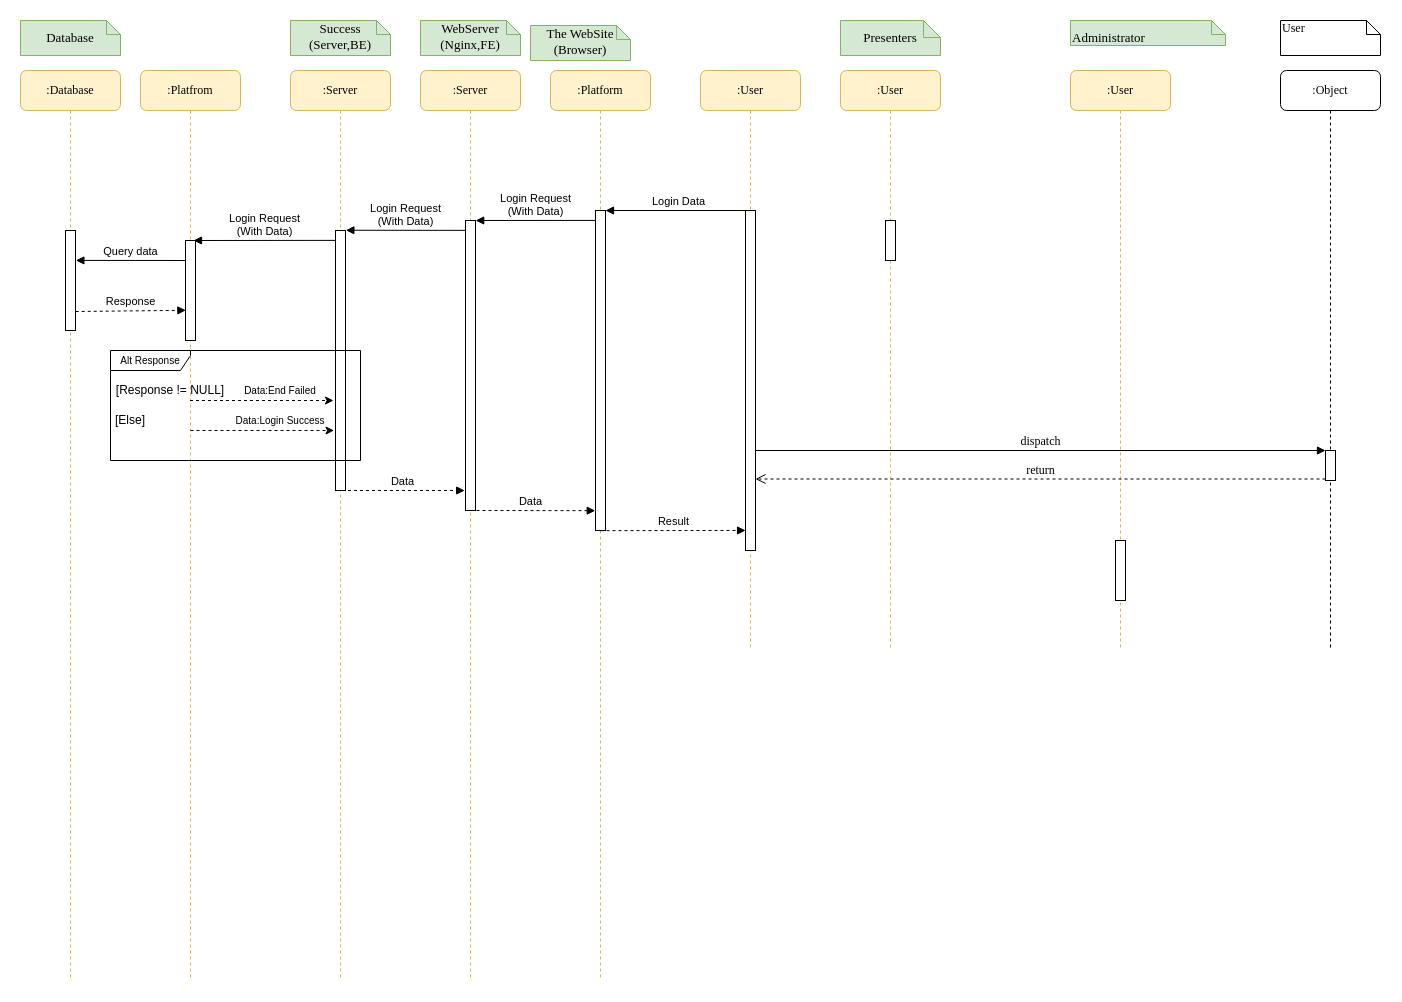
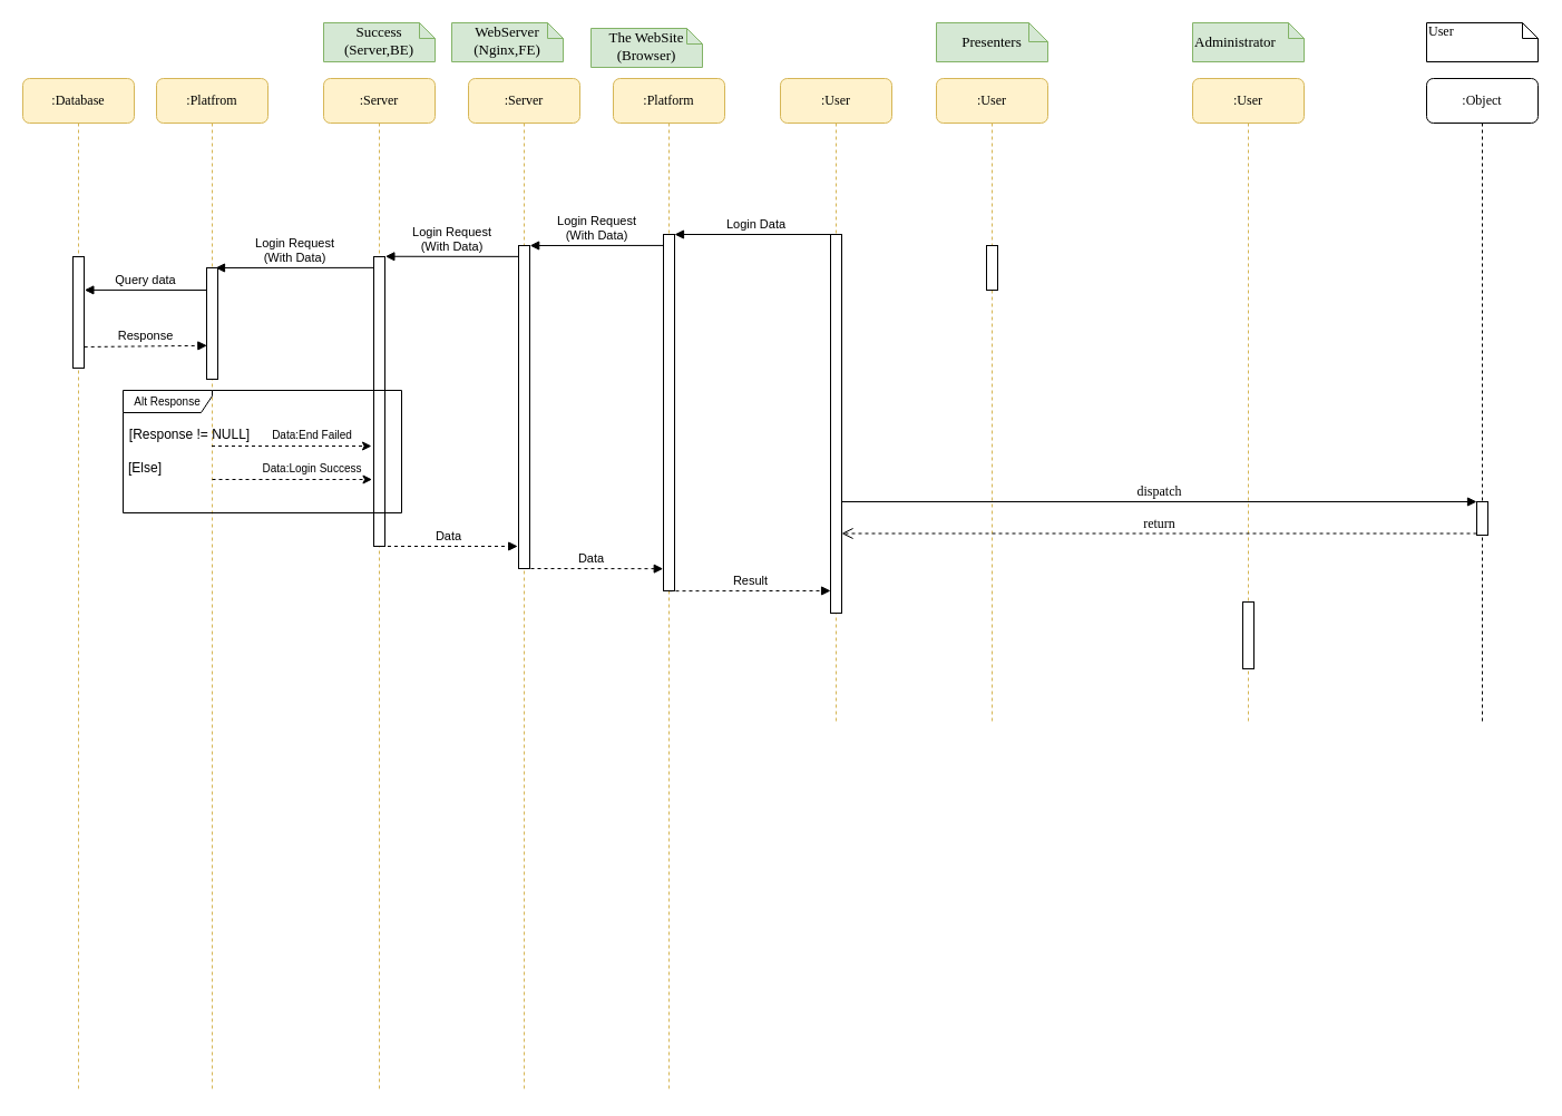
  <mxCell id="0" />
  <mxCell id="1" parent="0" />
  <mxCell id="2" value=":Database" style="shape=umlLifeline;perimeter=lifelinePerimeter;whiteSpace=wrap;html=1;container=1;collapsible=0;recursiveResize=0;outlineConnect=0;rounded=1;shadow=0;comic=0;labelBackgroundColor=none;strokeWidth=1;fontFamily=Verdana;fontSize=12;align=center;fillColor=#fff2cc;strokeColor=#d6b656;" parent="1" vertex="1"><mxGeometry x="20" y="70" width="100" height="910" as="geometry" /></mxCell>
  <mxCell id="3" value="" style="html=1;points=[];perimeter=orthogonalPerimeter;rounded=0;shadow=0;comic=0;labelBackgroundColor=none;strokeWidth=1;fontFamily=Verdana;fontSize=12;align=center;" parent="2" vertex="1"><mxGeometry x="45" y="160" width="10" height="100" as="geometry" /></mxCell>
  <mxCell id="4" value=":Platfrom" style="shape=umlLifeline;perimeter=lifelinePerimeter;whiteSpace=wrap;html=1;container=1;collapsible=0;recursiveResize=0;outlineConnect=0;rounded=1;shadow=0;comic=0;labelBackgroundColor=none;strokeWidth=1;fontFamily=Verdana;fontSize=12;align=center;fillColor=#fff2cc;strokeColor=#d6b656;" parent="1" vertex="1"><mxGeometry x="140" y="70" width="100" height="910" as="geometry" /></mxCell>
  <mxCell id="5" value="" style="html=1;points=[];perimeter=orthogonalPerimeter;rounded=0;shadow=0;comic=0;labelBackgroundColor=none;strokeWidth=1;fontFamily=Verdana;fontSize=12;align=center;" parent="4" vertex="1"><mxGeometry x="45" y="170" width="10" height="100" as="geometry" /></mxCell>
  <mxCell id="6" value=":User" style="shape=umlLifeline;perimeter=lifelinePerimeter;whiteSpace=wrap;html=1;container=1;collapsible=0;recursiveResize=0;outlineConnect=0;rounded=1;shadow=0;comic=0;labelBackgroundColor=none;strokeWidth=1;fontFamily=Verdana;fontSize=12;align=center;fillColor=#fff2cc;strokeColor=#d6b656;" parent="1" vertex="1"><mxGeometry x="700" y="70" width="100" height="580" as="geometry" /></mxCell>
  <mxCell id="7" value="" style="html=1;points=[];perimeter=orthogonalPerimeter;rounded=0;shadow=0;comic=0;labelBackgroundColor=none;strokeWidth=1;fontFamily=Verdana;fontSize=12;align=center;" parent="6" vertex="1"><mxGeometry x="45" y="140" width="10" height="340" as="geometry" /></mxCell>
  <mxCell id="8" value=":User" style="shape=umlLifeline;perimeter=lifelinePerimeter;whiteSpace=wrap;html=1;container=1;collapsible=0;recursiveResize=0;outlineConnect=0;rounded=1;shadow=0;comic=0;labelBackgroundColor=none;strokeWidth=1;fontFamily=Verdana;fontSize=12;align=center;fillColor=#fff2cc;strokeColor=#d6b656;" parent="1" vertex="1"><mxGeometry x="840" y="70" width="100" height="580" as="geometry" /></mxCell>
  <mxCell id="9" value="" style="html=1;points=[];perimeter=orthogonalPerimeter;rounded=0;shadow=0;comic=0;labelBackgroundColor=none;strokeWidth=1;fontFamily=Verdana;fontSize=12;align=center;" parent="8" vertex="1"><mxGeometry x="45" y="150" width="10" height="40" as="geometry" /></mxCell>
  <mxCell id="10" value=":User" style="shape=umlLifeline;perimeter=lifelinePerimeter;whiteSpace=wrap;html=1;container=1;collapsible=0;recursiveResize=0;outlineConnect=0;rounded=1;shadow=0;comic=0;labelBackgroundColor=none;strokeWidth=1;fontFamily=Verdana;fontSize=12;align=center;fillColor=#fff2cc;strokeColor=#d6b656;" parent="1" vertex="1"><mxGeometry x="1070" y="70" width="100" height="580" as="geometry" /></mxCell>
  <mxCell id="11" value="" style="html=1;points=[];perimeter=orthogonalPerimeter;rounded=0;shadow=0;comic=0;labelBackgroundColor=none;strokeWidth=1;fontFamily=Verdana;fontSize=12;align=center;" parent="10" vertex="1"><mxGeometry x="45" y="470" width="10" height="60" as="geometry" /></mxCell>
  <mxCell id="12" value=":Object" style="shape=umlLifeline;perimeter=lifelinePerimeter;whiteSpace=wrap;html=1;container=1;collapsible=0;recursiveResize=0;outlineConnect=0;rounded=1;shadow=0;comic=0;labelBackgroundColor=none;strokeWidth=1;fontFamily=Verdana;fontSize=12;align=center;" parent="1" vertex="1"><mxGeometry x="1280" y="70" width="100" height="580" as="geometry" /></mxCell>
  <mxCell id="13" value="" style="html=1;points=[];perimeter=orthogonalPerimeter;rounded=0;shadow=0;comic=0;labelBackgroundColor=none;strokeColor=#000000;strokeWidth=1;fillColor=#FFFFFF;fontFamily=Verdana;fontSize=12;fontColor=#000000;align=center;" parent="12" vertex="1"><mxGeometry x="45" y="380" width="10" height="30" as="geometry" /></mxCell>
  <mxCell id="14" value=":Platform" style="shape=umlLifeline;perimeter=lifelinePerimeter;whiteSpace=wrap;html=1;container=1;collapsible=0;recursiveResize=0;outlineConnect=0;rounded=1;shadow=0;comic=0;labelBackgroundColor=none;strokeWidth=1;fontFamily=Verdana;fontSize=12;align=center;fillColor=#fff2cc;strokeColor=#d6b656;" parent="1" vertex="1"><mxGeometry x="550" y="70" width="100" height="910" as="geometry" /></mxCell>
  <mxCell id="15" value="" style="html=1;points=[];perimeter=orthogonalPerimeter;rounded=0;shadow=0;comic=0;labelBackgroundColor=none;strokeWidth=1;fontFamily=Verdana;fontSize=12;align=center;" parent="14" vertex="1"><mxGeometry x="45" y="140" width="10" height="320" as="geometry" /></mxCell>
  <mxCell id="16" value="dispatch" style="html=1;verticalAlign=bottom;endArrow=block;entryX=0;entryY=0;labelBackgroundColor=none;fontFamily=Verdana;fontSize=12;" parent="1" target="13" edge="1"><mxGeometry relative="1" as="geometry"><mxPoint x="755" y="450" as="sourcePoint" /></mxGeometry></mxCell>
  <mxCell id="17" value="return" style="html=1;verticalAlign=bottom;endArrow=open;dashed=1;endSize=8;exitX=0;exitY=0.95;labelBackgroundColor=none;fontFamily=Verdana;fontSize=12;" parent="1" source="13" edge="1"><mxGeometry relative="1" as="geometry"><mxPoint x="755" y="478.5" as="targetPoint" /></mxGeometry></mxCell>
  <mxCell id="18" value="&lt;div&gt;&lt;span style=&quot;line-height: 120% ; font-size: 13px&quot;&gt;The WebSite&lt;/span&gt;&lt;/div&gt;&lt;div&gt;&lt;span style=&quot;line-height: 120% ; font-size: 13px&quot;&gt;(Browser)&lt;/span&gt;&lt;/div&gt;" style="shape=note;whiteSpace=wrap;html=1;size=14;verticalAlign=top;align=center;spacingTop=-6;rounded=0;shadow=0;comic=0;labelBackgroundColor=none;strokeWidth=1;fontFamily=Verdana;fontSize=12;fillColor=#d5e8d4;strokeColor=#82b366;" parent="1" vertex="1"><mxGeometry x="530" y="25" width="100" height="35" as="geometry" /></mxCell>
- <mxCell id="19" value="&lt;font style=&quot;font-size: 13px ; line-height: 260%&quot;&gt;Database&lt;/font&gt;" style="shape=note;whiteSpace=wrap;html=1;size=14;verticalAlign=top;align=center;spacingTop=-6;rounded=0;shadow=0;comic=0;labelBackgroundColor=none;strokeWidth=1;fontFamily=Verdana;fontSize=12;fillColor=#d5e8d4;strokeColor=#82b366;" parent="1" vertex="1"><mxGeometry x="20" y="20" width="100" height="35" as="geometry" /></mxCell>
  <mxCell id="20" value="&lt;font style=&quot;font-size: 13px ; line-height: 260%&quot;&gt;Presenters&lt;/font&gt;" style="shape=note;whiteSpace=wrap;html=1;size=17;verticalAlign=top;align=center;spacingTop=-6;rounded=0;shadow=0;comic=0;labelBackgroundColor=none;strokeWidth=1;fontFamily=Verdana;fontSize=12;fillColor=#d5e8d4;strokeColor=#82b366;" parent="1" vertex="1"><mxGeometry x="840" y="20" width="100" height="35" as="geometry" /></mxCell>
- <mxCell id="21" value="&lt;font style=&quot;font-size: 13px ; line-height: 260%&quot;&gt;Administrator&lt;/font&gt;" style="shape=note;whiteSpace=wrap;html=1;size=14;verticalAlign=top;align=left;spacingTop=-6;rounded=0;shadow=0;comic=0;labelBackgroundColor=none;strokeWidth=1;fontFamily=Verdana;fontSize=12;fillColor=#d5e8d4;strokeColor=#82b366;" parent="1" vertex="1"><mxGeometry x="1070" y="20" width="155" height="25" as="geometry" /></mxCell>
+ <mxCell id="21" value="&lt;font style=&quot;font-size: 13px ; line-height: 260%&quot;&gt;Administrator&lt;/font&gt;" style="shape=note;whiteSpace=wrap;html=1;size=14;verticalAlign=top;align=left;spacingTop=-6;rounded=0;shadow=0;comic=0;labelBackgroundColor=none;strokeWidth=1;fontFamily=Verdana;fontSize=12;fillColor=#d5e8d4;strokeColor=#82b366;" parent="1" vertex="1"><mxGeometry x="1070" y="20" width="100" height="35" as="geometry" /></mxCell>
  <mxCell id="22" value="User" style="shape=note;whiteSpace=wrap;html=1;size=14;verticalAlign=top;align=left;spacingTop=-6;rounded=0;shadow=0;comic=0;labelBackgroundColor=none;strokeWidth=1;fontFamily=Verdana;fontSize=12" parent="1" vertex="1"><mxGeometry x="1280" y="20" width="100" height="35" as="geometry" /></mxCell>
- <mxCell id="23" value="&lt;div style=&quot;font-size: 13px&quot;&gt;WebServer&lt;/div&gt;&lt;div style=&quot;font-size: 13px&quot;&gt;(Nginx,FE)&lt;/div&gt;" style="shape=note;whiteSpace=wrap;html=1;size=14;verticalAlign=top;align=center;spacingTop=-6;rounded=0;shadow=0;comic=0;labelBackgroundColor=none;strokeWidth=1;fontFamily=Verdana;fontSize=12;fillColor=#d5e8d4;strokeColor=#82b366;" vertex="1" parent="1"><mxGeometry x="420" y="20" width="100" height="35" as="geometry" /></mxCell>
+ <mxCell id="23" value="&lt;div style=&quot;font-size: 13px&quot;&gt;WebServer&lt;/div&gt;&lt;div style=&quot;font-size: 13px&quot;&gt;(Nginx,FE)&lt;/div&gt;" style="shape=note;whiteSpace=wrap;html=1;size=14;verticalAlign=top;align=center;spacingTop=-6;rounded=0;shadow=0;comic=0;labelBackgroundColor=none;strokeWidth=1;fontFamily=Verdana;fontSize=12;fillColor=#d5e8d4;strokeColor=#82b366;" vertex="1" parent="1"><mxGeometry x="405" y="20" width="100" height="35" as="geometry" /></mxCell>
  <mxCell id="24" value=":Server" style="shape=umlLifeline;perimeter=lifelinePerimeter;whiteSpace=wrap;html=1;container=1;collapsible=0;recursiveResize=0;outlineConnect=0;rounded=1;shadow=0;comic=0;labelBackgroundColor=none;strokeWidth=1;fontFamily=Verdana;fontSize=12;align=center;fillColor=#fff2cc;strokeColor=#d6b656;" vertex="1" parent="1"><mxGeometry x="420" y="70" width="100" height="910" as="geometry" /></mxCell>
  <mxCell id="25" value="" style="html=1;points=[];perimeter=orthogonalPerimeter;rounded=0;shadow=0;comic=0;labelBackgroundColor=none;strokeWidth=1;fontFamily=Verdana;fontSize=12;align=center;" vertex="1" parent="24"><mxGeometry x="45" y="150" width="10" height="290" as="geometry" /></mxCell>
  <mxCell id="26" value=":Server" style="shape=umlLifeline;perimeter=lifelinePerimeter;whiteSpace=wrap;html=1;container=1;collapsible=0;recursiveResize=0;outlineConnect=0;rounded=1;shadow=0;comic=0;labelBackgroundColor=none;strokeWidth=1;fontFamily=Verdana;fontSize=12;align=center;fillColor=#fff2cc;strokeColor=#d6b656;" vertex="1" parent="1"><mxGeometry x="290" y="70" width="100" height="910" as="geometry" /></mxCell>
  <mxCell id="27" value="" style="html=1;points=[];perimeter=orthogonalPerimeter;rounded=0;shadow=0;comic=0;labelBackgroundColor=none;strokeWidth=1;fontFamily=Verdana;fontSize=12;align=center;" vertex="1" parent="26"><mxGeometry x="45" y="160" width="10" height="260" as="geometry" /></mxCell>
  <mxCell id="28" value="&lt;div style=&quot;font-size: 13px&quot;&gt;Success&lt;/div&gt;&lt;div style=&quot;font-size: 13px&quot;&gt;(Server,BE)&lt;/div&gt;" style="shape=note;whiteSpace=wrap;html=1;size=14;verticalAlign=top;align=center;spacingTop=-6;rounded=0;shadow=0;comic=0;labelBackgroundColor=none;strokeWidth=1;fontFamily=Verdana;fontSize=12;fillColor=#d5e8d4;strokeColor=#82b366;" vertex="1" parent="1"><mxGeometry x="290" y="20" width="100" height="35" as="geometry" /></mxCell>
  <mxCell id="29" value="Login Data" style="html=1;verticalAlign=bottom;endArrow=block;" edge="1" parent="1" source="6" target="15"><mxGeometry width="80" relative="1" as="geometry"><mxPoint x="630" y="210" as="sourcePoint" /><mxPoint x="610" y="210" as="targetPoint" /><Array as="points"><mxPoint x="750" y="210" /></Array></mxGeometry></mxCell>
  <mxCell id="30" value="Login Request&lt;br&gt;(With Data)" style="html=1;verticalAlign=bottom;endArrow=block;entryX=1.019;entryY=0;entryDx=0;entryDy=0;entryPerimeter=0;exitX=-0.029;exitY=0.031;exitDx=0;exitDy=0;exitPerimeter=0;" edge="1" parent="1" source="15" target="25"><mxGeometry width="80" relative="1" as="geometry"><mxPoint x="593" y="220" as="sourcePoint" /><mxPoint x="480" y="221" as="targetPoint" /><Array as="points" /></mxGeometry></mxCell>
  <mxCell id="31" value="Login Request&lt;br&gt;(With Data)" style="html=1;verticalAlign=bottom;endArrow=block;exitX=-0.011;exitY=0.034;exitDx=0;exitDy=0;exitPerimeter=0;entryX=1.037;entryY=-0.001;entryDx=0;entryDy=0;entryPerimeter=0;" edge="1" parent="1" source="25" target="27"><mxGeometry width="80" relative="1" as="geometry"><mxPoint x="463" y="230" as="sourcePoint" /><mxPoint x="350" y="231" as="targetPoint" /><Array as="points" /></mxGeometry></mxCell>
  <mxCell id="32" value="Login Request&lt;br&gt;(With Data)" style="html=1;verticalAlign=bottom;endArrow=block;exitX=-0.026;exitY=0.038;exitDx=0;exitDy=0;exitPerimeter=0;" edge="1" parent="1" source="27"><mxGeometry width="80" relative="1" as="geometry"><mxPoint x="329.3" y="239.94" as="sourcePoint" /><mxPoint x="193" y="240" as="targetPoint" /><Array as="points" /></mxGeometry></mxCell>
  <mxCell id="33" value="Query data" style="html=1;verticalAlign=bottom;endArrow=block;entryX=1.039;entryY=0.299;entryDx=0;entryDy=0;entryPerimeter=0;" edge="1" parent="1" target="3"><mxGeometry width="80" relative="1" as="geometry"><mxPoint x="185" y="260" as="sourcePoint" /><mxPoint x="77" y="260" as="targetPoint" /><Array as="points" /></mxGeometry></mxCell>
  <mxCell id="34" value="Response" style="html=1;verticalAlign=bottom;endArrow=block;exitX=1.02;exitY=0.81;exitDx=0;exitDy=0;exitPerimeter=0;entryX=0.033;entryY=0.698;entryDx=0;entryDy=0;entryPerimeter=0;dashed=1;" edge="1" parent="1" source="3" target="5"><mxGeometry width="80" relative="1" as="geometry"><mxPoint x="80" y="290" as="sourcePoint" /><mxPoint x="160" y="290" as="targetPoint" /></mxGeometry></mxCell>
  <mxCell id="35" value="&lt;font style=&quot;font-size: 10px&quot;&gt;Alt Response&lt;/font&gt;" style="shape=umlFrame;whiteSpace=wrap;html=1;width=80;height=20;" vertex="1" parent="1"><mxGeometry x="110" y="350" width="250" height="110" as="geometry" /></mxCell>
  <mxCell id="36" value="[Response != NULL]" style="text;html=1;strokeColor=none;fillColor=none;align=center;verticalAlign=middle;whiteSpace=wrap;rounded=0;" vertex="1" parent="1"><mxGeometry x="110" y="380" width="120" height="20" as="geometry" /></mxCell>
  <mxCell id="37" value="[Else]" style="text;html=1;strokeColor=none;fillColor=none;align=center;verticalAlign=middle;whiteSpace=wrap;rounded=0;" vertex="1" parent="1"><mxGeometry x="110" y="410" width="40" height="20" as="geometry" /></mxCell>
  <mxCell id="38" value="" style="endArrow=classic;html=1;dashed=1;" edge="1" parent="1" source="4"><mxGeometry width="50" height="50" relative="1" as="geometry"><mxPoint x="210" y="410" as="sourcePoint" /><mxPoint x="333" y="400" as="targetPoint" /></mxGeometry></mxCell>
  <mxCell id="39" value="&lt;font style=&quot;font-size: 10px&quot;&gt;Data:End Failed&lt;/font&gt;" style="text;html=1;strokeColor=none;fillColor=none;align=center;verticalAlign=middle;whiteSpace=wrap;rounded=0;" vertex="1" parent="1"><mxGeometry x="230" y="380" width="100" height="20" as="geometry" /></mxCell>
  <mxCell id="40" value="" style="endArrow=classic;html=1;dashed=1;" edge="1" parent="1"><mxGeometry width="50" height="50" relative="1" as="geometry"><mxPoint x="190" y="430" as="sourcePoint" /><mxPoint x="333.5" y="430" as="targetPoint" /></mxGeometry></mxCell>
  <mxCell id="41" value="&lt;font style=&quot;font-size: 10px&quot;&gt;Data:Login Success&lt;/font&gt;" style="text;html=1;strokeColor=none;fillColor=none;align=center;verticalAlign=middle;whiteSpace=wrap;rounded=0;" vertex="1" parent="1"><mxGeometry x="225" y="410" width="110" height="20" as="geometry" /></mxCell>
  <mxCell id="42" value="Data" style="html=1;verticalAlign=bottom;endArrow=block;exitX=0.648;exitY=1;exitDx=0;exitDy=0;exitPerimeter=0;dashed=1;entryX=-0.081;entryY=0.931;entryDx=0;entryDy=0;entryPerimeter=0;" edge="1" parent="1" source="27" target="25"><mxGeometry width="80" relative="1" as="geometry"><mxPoint x="347" y="491.2" as="sourcePoint" /><mxPoint x="457.13" y="490" as="targetPoint" /></mxGeometry></mxCell>
  <mxCell id="43" value="Data" style="html=1;verticalAlign=bottom;endArrow=block;exitX=1.02;exitY=0.81;exitDx=0;exitDy=0;exitPerimeter=0;entryX=-0.026;entryY=0.938;entryDx=0;entryDy=0;entryPerimeter=0;dashed=1;" edge="1" parent="1" target="15"><mxGeometry x="-0.039" width="80" relative="1" as="geometry"><mxPoint x="470" y="510" as="sourcePoint" /><mxPoint x="587.89" y="510.1" as="targetPoint" /><mxPoint as="offset" /></mxGeometry></mxCell>
  <mxCell id="44" value="Result" style="html=1;verticalAlign=bottom;endArrow=block;exitX=1.02;exitY=0.81;exitDx=0;exitDy=0;exitPerimeter=0;entryX=0.006;entryY=0.941;entryDx=0;entryDy=0;entryPerimeter=0;dashed=1;" edge="1" parent="1" target="7"><mxGeometry width="80" relative="1" as="geometry"><mxPoint x="600" y="530.16" as="sourcePoint" /><mxPoint x="724.89" y="530" as="targetPoint" /><Array as="points" /></mxGeometry></mxCell>
